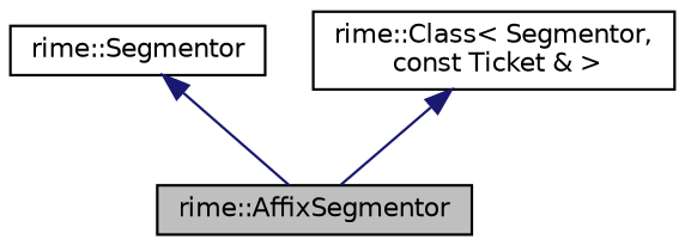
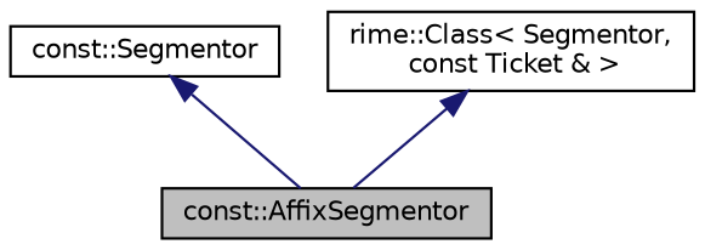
  digraph {
    node [color=black fillcolor=white fontname=Helvetica fontsize=10 shape=record style=filled]
    edge [color=midnightblue dir=back fontname=Helvetica fontsize=10 labelfontname=Helvetica labelfontsize=10 style=solid]
-   n1 [fillcolor=grey75 fontcolor=black height=0.2 label="rime::AffixSegmentor" width=0.4]
-   n2 [height=0.2 label="rime::Segmentor" width=0.4]
+   n1 [fillcolor=grey75 fontcolor=black height=0.2 label="const::AffixSegmentor" width=0.4]
+   n2 [height=0.2 label="const::Segmentor" width=0.4]
    n3 [height=0.2 label="rime::Class\< Segmentor,\l const Ticket & \>" width=0.4]
    n2 -> n1
    n3 -> n1
  }
